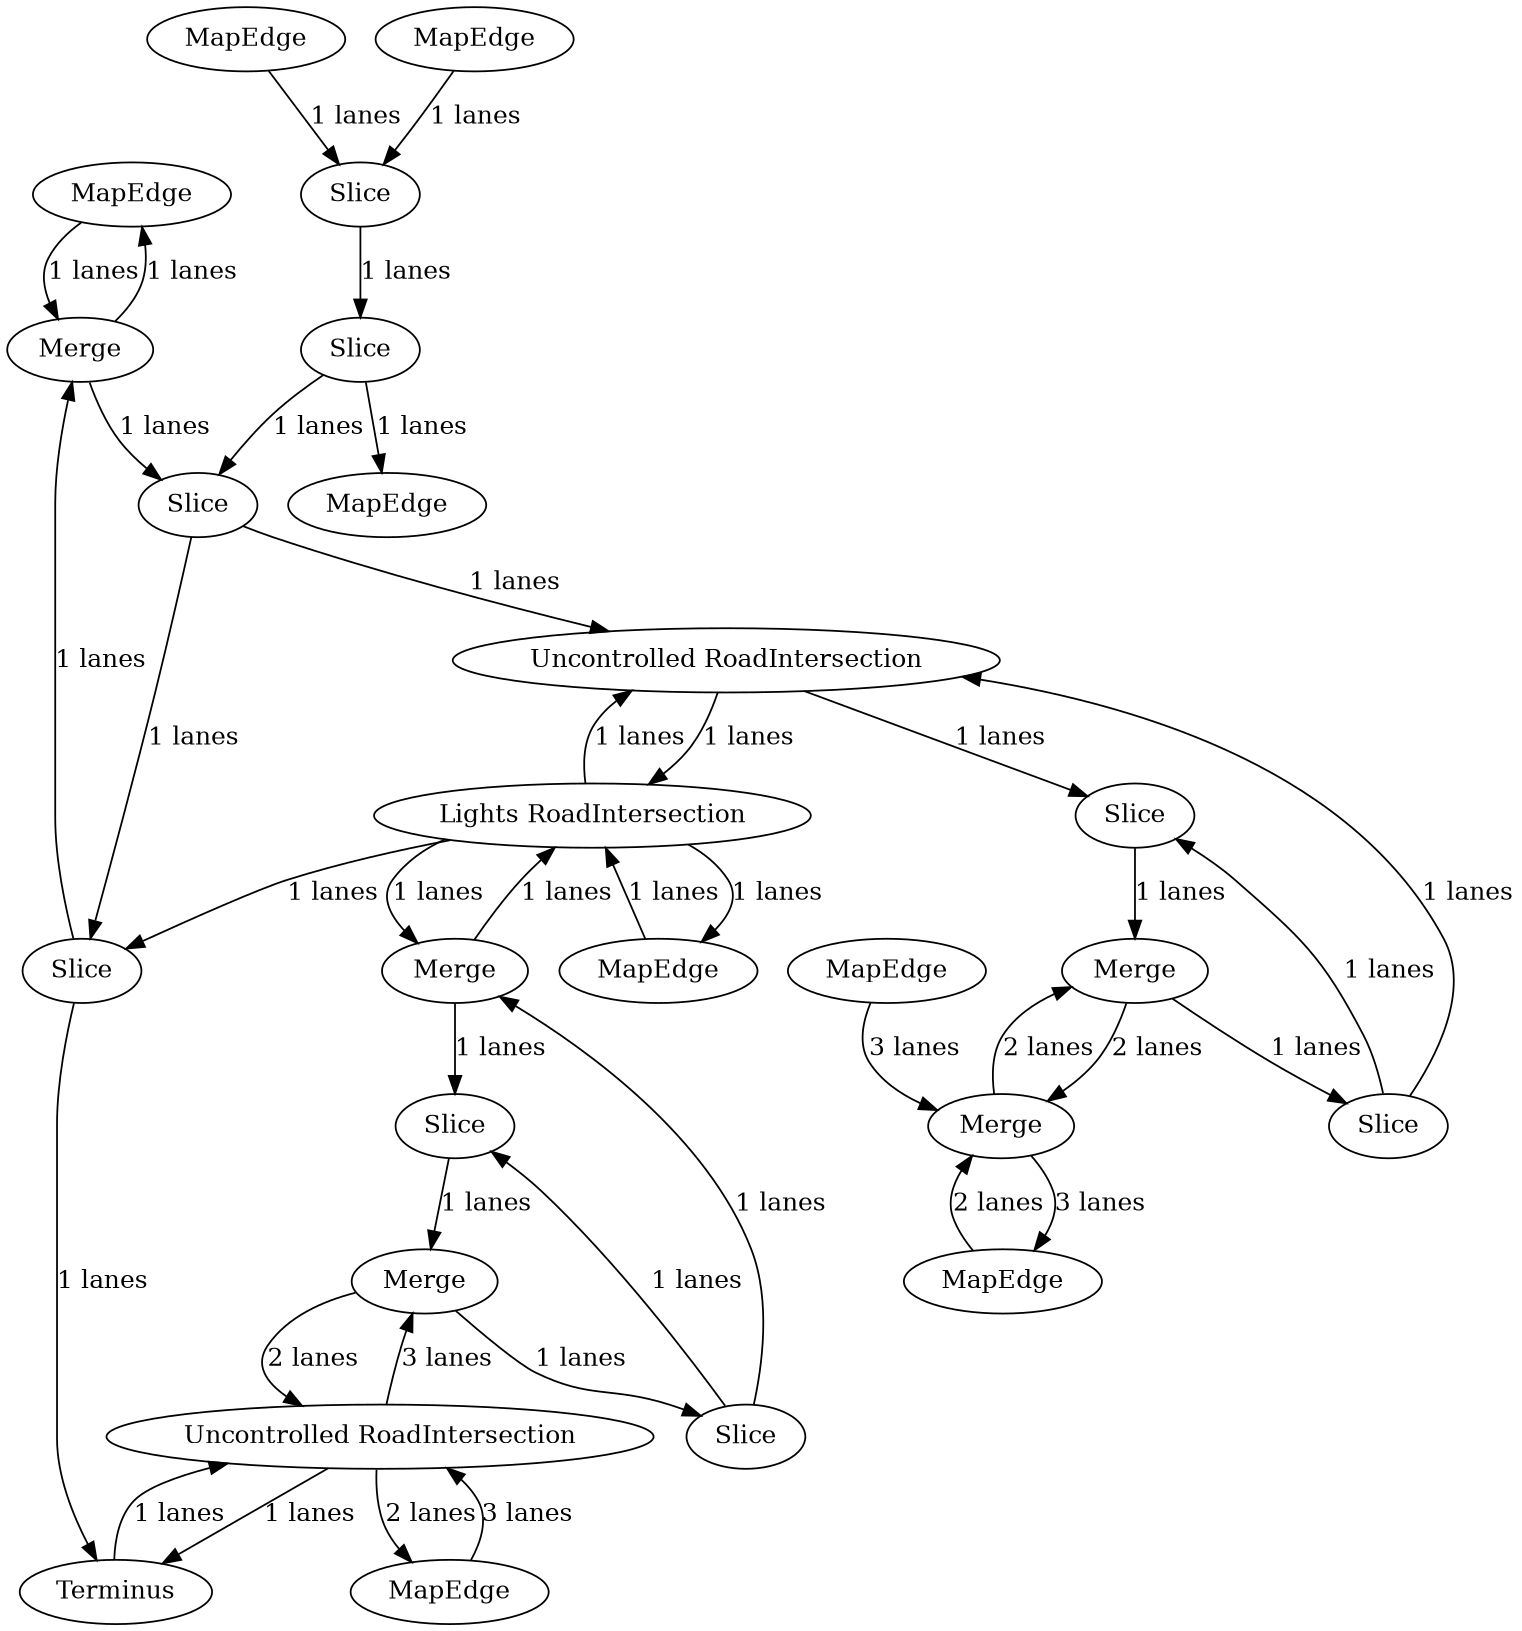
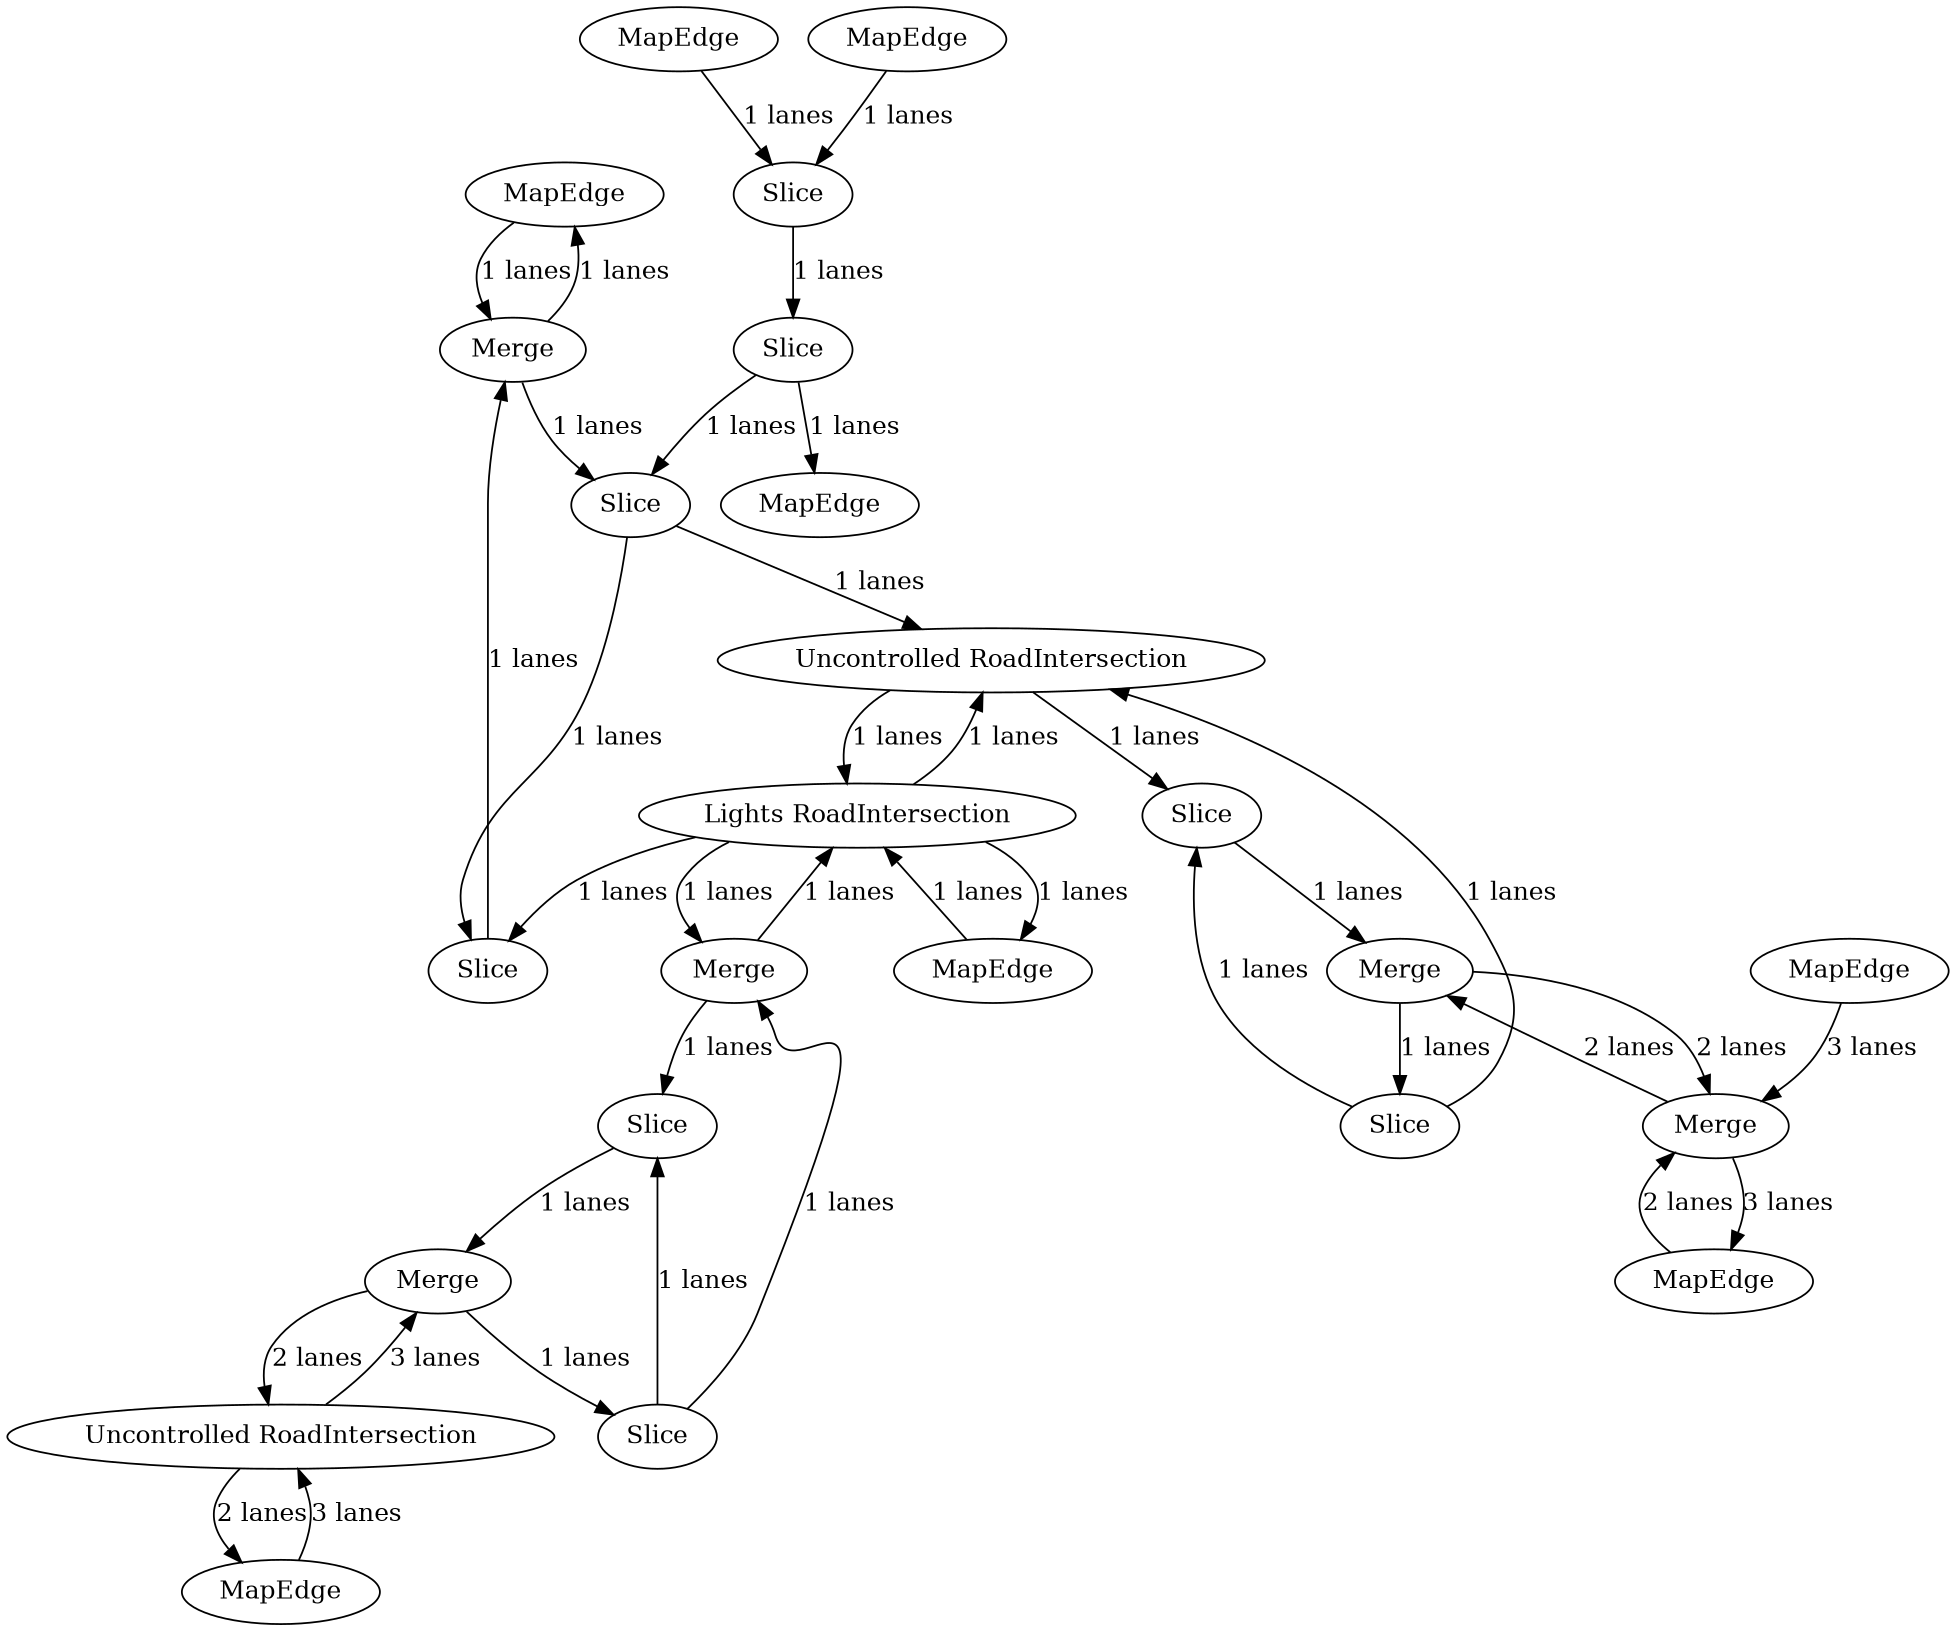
  digraph {
    n1 [label=MapEdge]
    n2 [label=Merge]
    n3 [label=Slice]
    n4 [label=MapEdge]
    n5 [label="Lights RoadIntersection"]
    n6 [label=Merge]
    n7 [label="Uncontrolled RoadIntersection"]
    n8 [label=Slice]
    n9 [label=MapEdge]
    n10 [label=Merge]
    n11 [label=Merge]
    n12 [label=MapEdge]
    n13 [label=MapEdge]
    n14 [label=Slice]
    n15 [label=Slice]
    n16 [label=MapEdge]
    n17 [label=MapEdge]
    n18 [label=Slice]
    n19 [label=Merge]
    n20 [label=Slice]
    n21 [label="Uncontrolled RoadIntersection"]
    n22 [label=MapEdge]
    n23 [label=Slice]
    n24 [label=Slice]
-   n25 [label=Terminus]
    n1 -> n2 [label="1 lanes"]
    n2 -> n1 [label="1 lanes"]
    n2 -> n3 [label="1 lanes"]
    n3 -> n7 [label="1 lanes"]
    n3 -> n8 [label="1 lanes"]
    n4 -> n5 [label="1 lanes"]
    n5 -> n4 [label="1 lanes"]
    n5 -> n6 [label="1 lanes"]
    n5 -> n7 [label="1 lanes"]
    n5 -> n8 [label="1 lanes"]
    n6 -> n5 [label="1 lanes"]
    n6 -> n18 [label="1 lanes"]
    n7 -> n5 [label="1 lanes"]
    n7 -> n23 [label="1 lanes"]
    n8 -> n2 [label="1 lanes"]
-   n8 -> n25 [label="1 lanes"]
    n9 -> n10 [label="3 lanes"]
    n10 -> n11 [label="2 lanes"]
    n10 -> n12 [label="3 lanes"]
    n11 -> n10 [label="2 lanes"]
    n11 -> n24 [label="1 lanes"]
    n12 -> n10 [label="2 lanes"]
    n13 -> n14 [label="1 lanes"]
    n14 -> n15 [label="1 lanes"]
    n15 -> n3 [label="1 lanes"]
    n15 -> n16 [label="1 lanes"]
    n17 -> n14 [label="1 lanes"]
    n18 -> n19 [label="1 lanes"]
    n19 -> n20 [label="1 lanes"]
    n19 -> n21 [label="2 lanes"]
    n20 -> n6 [label="1 lanes"]
    n20 -> n18 [label="1 lanes"]
    n21 -> n19 [label="3 lanes"]
    n21 -> n22 [label="2 lanes"]
-   n21 -> n25 [label="1 lanes"]
    n22 -> n21 [label="3 lanes"]
    n23 -> n11 [label="1 lanes"]
    n24 -> n7 [label="1 lanes"]
    n24 -> n23 [label="1 lanes"]
-   n25 -> n21 [label="1 lanes"]
  }
